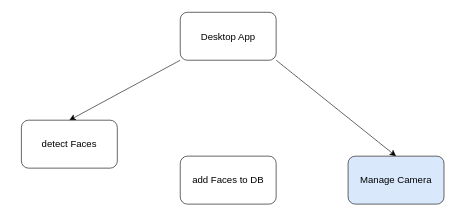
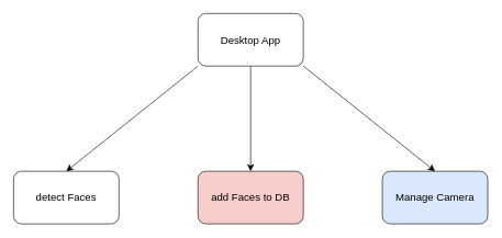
  <mxCell id="0" />
  <mxCell id="1" parent="0" />
+ <mxCell id="2" style="edgeStyle=none;curved=1;rounded=0;orthogonalLoop=1;jettySize=auto;html=1;exitX=0.5;exitY=1;exitDx=0;exitDy=0;fontSize=12;startSize=8;endSize=8;" edge="1" parent="1" source="5" target="7"><mxGeometry relative="1" as="geometry"><mxPoint x="380" y="260" as="targetPoint" /></mxGeometry></mxCell>
  <mxCell id="3" style="edgeStyle=none;curved=1;rounded=0;orthogonalLoop=1;jettySize=auto;html=1;exitX=0;exitY=1;exitDx=0;exitDy=0;fontSize=12;startSize=8;endSize=8;entryX=0.5;entryY=0;entryDx=0;entryDy=0;" edge="1" parent="1" source="5" target="8"><mxGeometry relative="1" as="geometry"><mxPoint x="100" y="260" as="targetPoint" /></mxGeometry></mxCell>
  <mxCell id="4" style="edgeStyle=none;curved=1;rounded=0;orthogonalLoop=1;jettySize=auto;html=1;exitX=1;exitY=1;exitDx=0;exitDy=0;fontSize=12;startSize=8;endSize=8;entryX=0.5;entryY=0;entryDx=0;entryDy=0;" edge="1" parent="1" source="5" target="6"><mxGeometry relative="1" as="geometry"><mxPoint x="660" y="260" as="targetPoint" /></mxGeometry></mxCell>
  <mxCell id="5" value="Desktop App" style="rounded=1;whiteSpace=wrap;html=1;fontSize=16;" vertex="1" parent="1"><mxGeometry x="300" y="20" width="160" height="80" as="geometry" /></mxCell>
  <mxCell id="6" value="Manage Camera" style="rounded=1;whiteSpace=wrap;html=1;fontSize=16;fillColor=#dae8fc;" vertex="1" parent="1"><mxGeometry x="580" y="260" width="160" height="80" as="geometry" /></mxCell>
- <mxCell id="7" value="add Faces to DB" style="rounded=1;whiteSpace=wrap;html=1;fontSize=16;" vertex="1" parent="1"><mxGeometry x="300" y="260" width="160" height="80" as="geometry" /></mxCell>
- <mxCell id="8" value="detect Faces" style="rounded=1;whiteSpace=wrap;html=1;fontSize=16;" vertex="1" parent="1"><mxGeometry x="35" y="200" width="160" height="80" as="geometry" /></mxCell>
+ <mxCell id="7" value="add Faces to DB" style="rounded=1;whiteSpace=wrap;html=1;fontSize=16;fillColor=#f8cecc;" vertex="1" parent="1"><mxGeometry x="300" y="260" width="160" height="80" as="geometry" /></mxCell>
+ <mxCell id="8" value="detect Faces" style="rounded=1;whiteSpace=wrap;html=1;fontSize=16;" vertex="1" parent="1"><mxGeometry x="20" y="260" width="160" height="80" as="geometry" /></mxCell>
